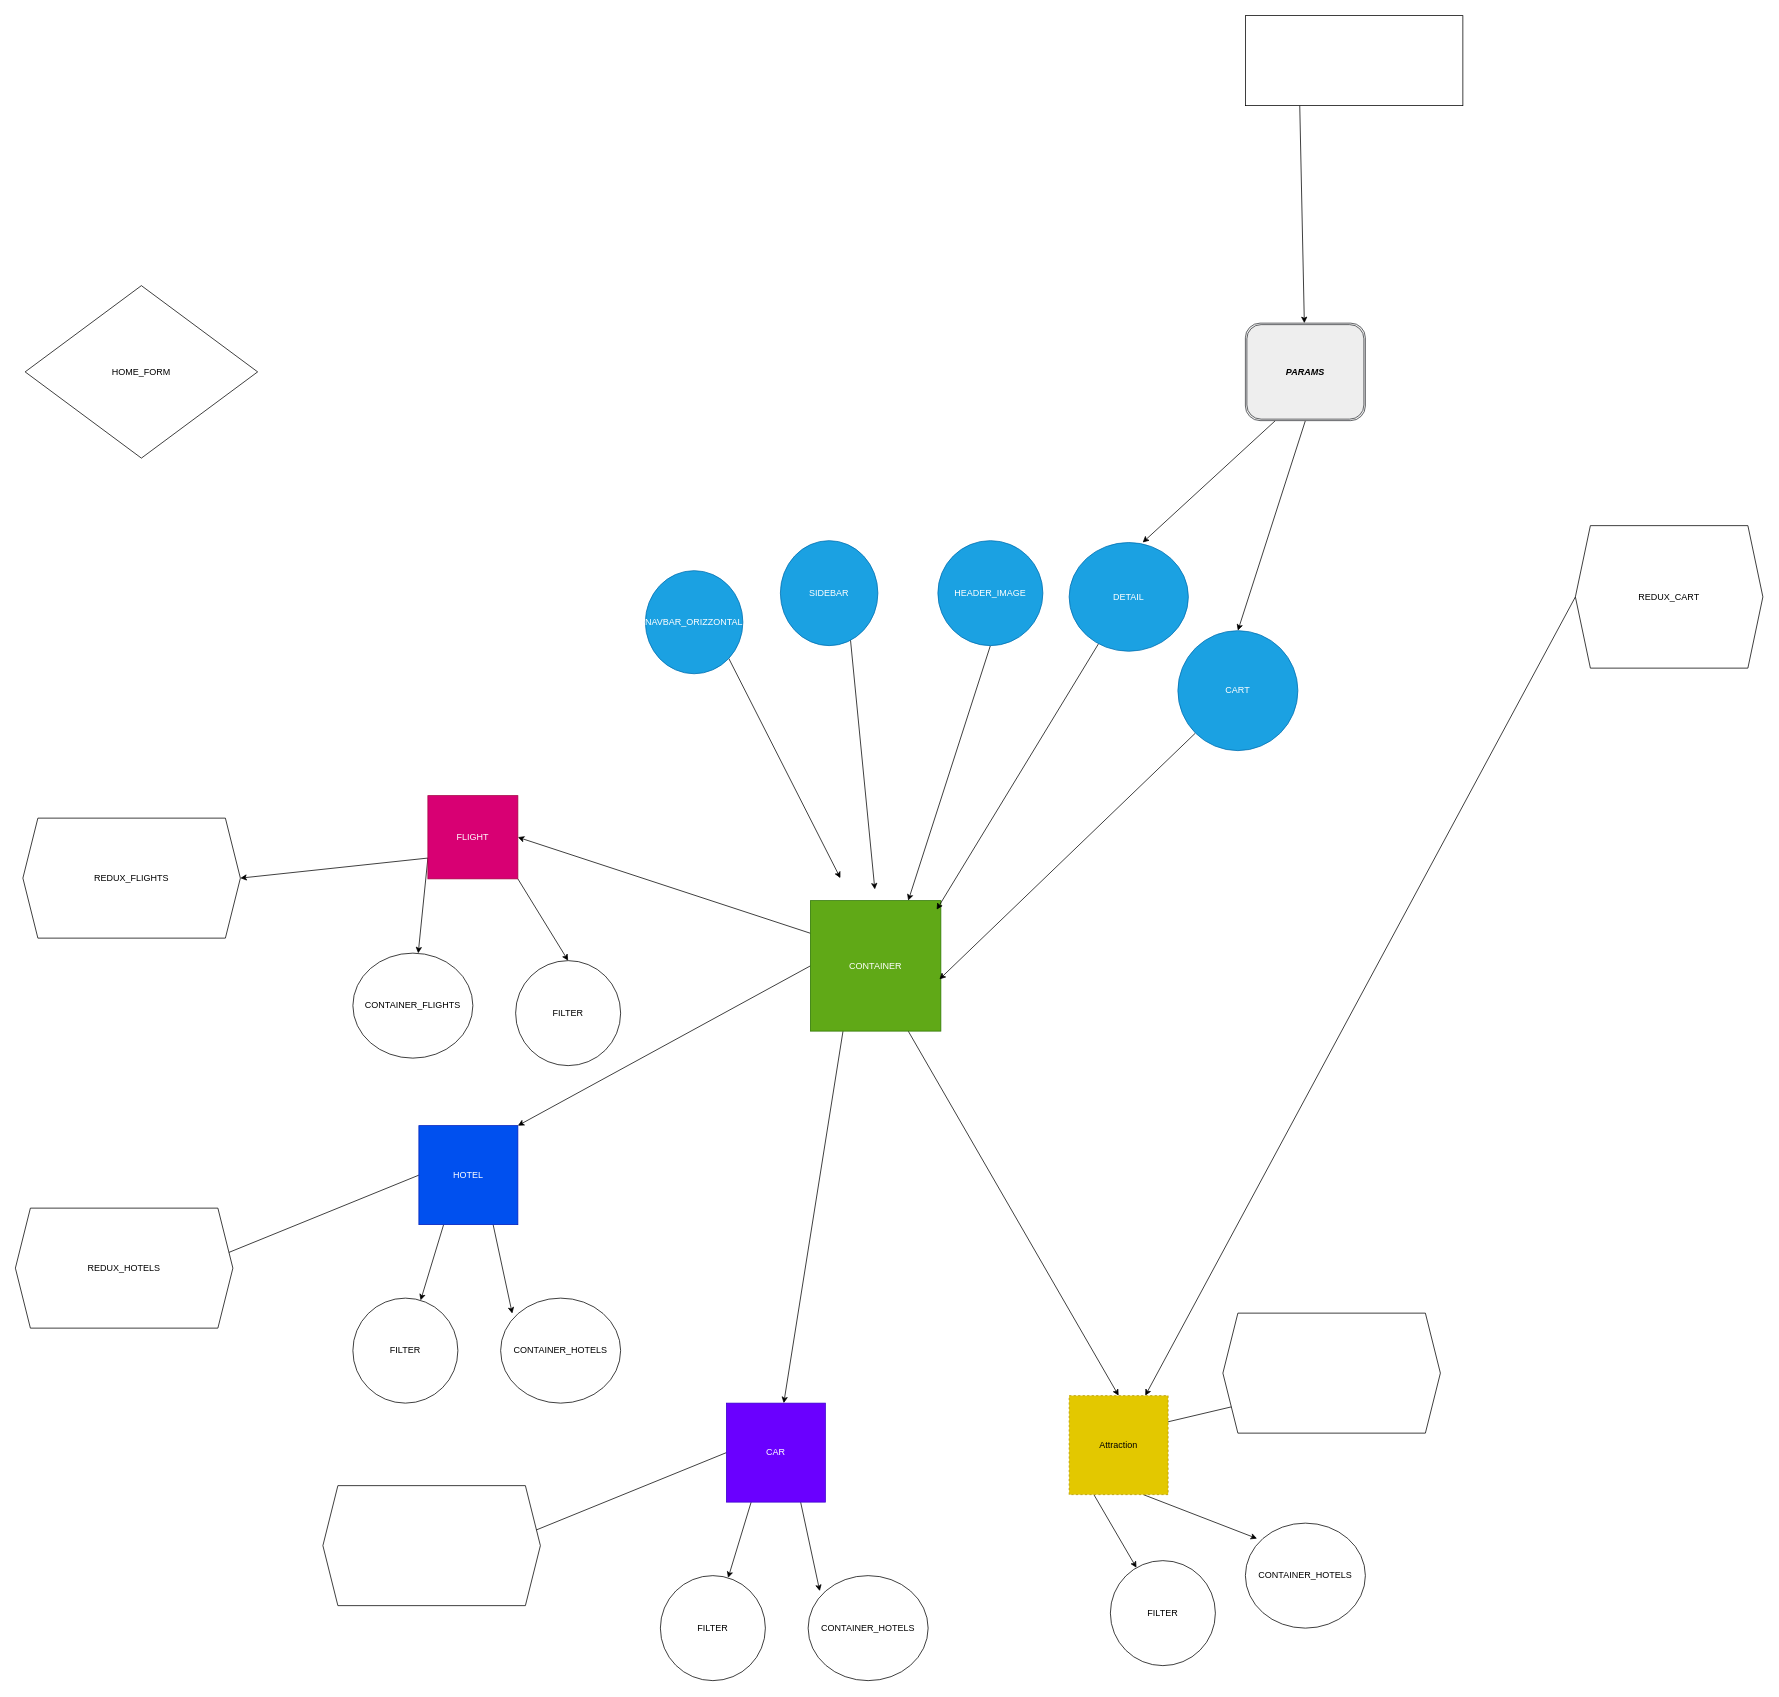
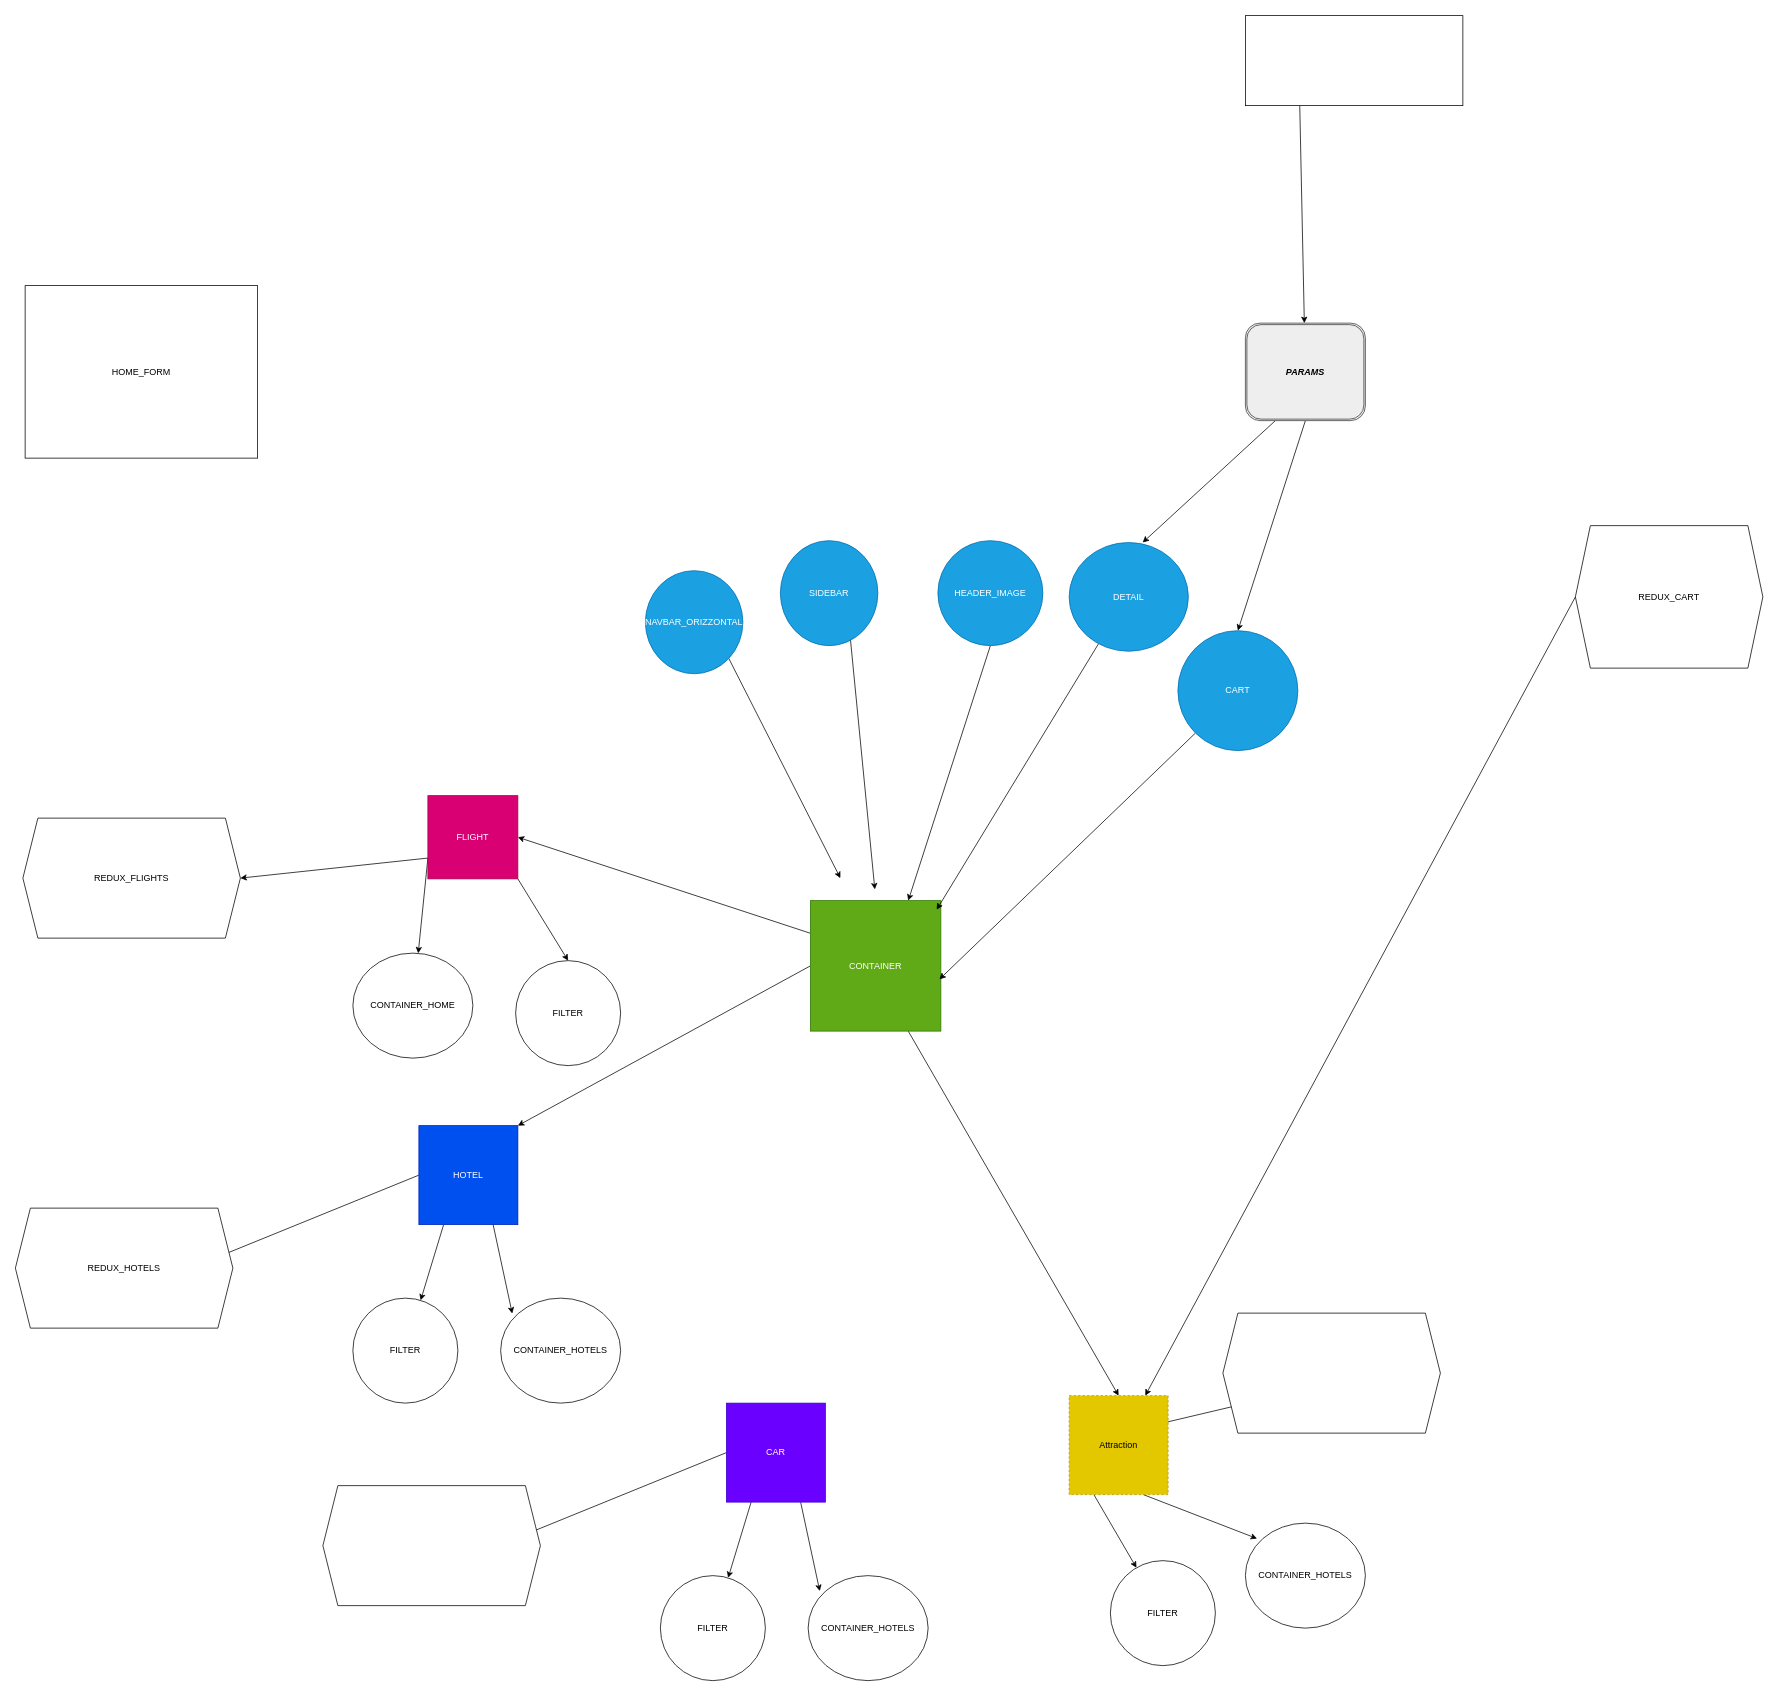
  <mxCell id="0" />
  <mxCell id="1" parent="0" />
  <mxCell id="2" style="edgeStyle=none;html=1;exitX=0.25;exitY=1;exitDx=0;exitDy=0;" edge="1" parent="1" source="5" target="11"><mxGeometry relative="1" as="geometry" /></mxCell>
  <mxCell id="3" style="edgeStyle=none;html=1;exitX=0.75;exitY=1;exitDx=0;exitDy=0;entryX=0.097;entryY=0.147;entryDx=0;entryDy=0;entryPerimeter=0;" edge="1" parent="1" source="5" target="26"><mxGeometry relative="1" as="geometry" /></mxCell>
  <mxCell id="4" style="edgeStyle=none;html=1;exitX=0;exitY=0.5;exitDx=0;exitDy=0;entryX=0.952;entryY=0.391;entryDx=0;entryDy=0;entryPerimeter=0;fontColor=#FFFFFF;" edge="1" parent="1" source="5" target="28"><mxGeometry relative="1" as="geometry" /></mxCell>
  <mxCell id="5" value="HOTEL" style="whiteSpace=wrap;html=1;aspect=fixed;fillColor=#0050ef;fontColor=#ffffff;strokeColor=#001DBC;" vertex="1" parent="1"><mxGeometry x="558" y="1500" width="132" height="132" as="geometry" /></mxCell>
  <mxCell id="6" style="edgeStyle=none;html=1;exitX=0;exitY=0.25;exitDx=0;exitDy=0;entryX=1;entryY=0.5;entryDx=0;entryDy=0;" edge="1" parent="1" source="10" target="17"><mxGeometry relative="1" as="geometry" /></mxCell>
  <mxCell id="7" style="edgeStyle=none;html=1;exitX=0;exitY=0.5;exitDx=0;exitDy=0;entryX=1;entryY=0;entryDx=0;entryDy=0;" edge="1" parent="1" source="10" target="5"><mxGeometry relative="1" as="geometry"><mxPoint x="690" y="1530" as="targetPoint" /></mxGeometry></mxCell>
- <mxCell id="8" style="edgeStyle=none;html=1;exitX=0.25;exitY=1;exitDx=0;exitDy=0;fontColor=#FFFFFF;" edge="1" parent="1" source="10" target="42"><mxGeometry relative="1" as="geometry" /></mxCell>
  <mxCell id="9" style="edgeStyle=none;html=1;exitX=0.75;exitY=1;exitDx=0;exitDy=0;entryX=0.5;entryY=0;entryDx=0;entryDy=0;fontColor=#FFFFFF;" edge="1" parent="1" source="10" target="49"><mxGeometry relative="1" as="geometry" /></mxCell>
  <mxCell id="10" value="CONTAINER" style="whiteSpace=wrap;html=1;aspect=fixed;fillColor=#60a917;fontColor=#ffffff;strokeColor=#2D7600;" vertex="1" parent="1"><mxGeometry x="1080" y="1200" width="174" height="174" as="geometry" /></mxCell>
  <mxCell id="11" value="FILTER" style="ellipse;whiteSpace=wrap;html=1;" vertex="1" parent="1"><mxGeometry x="470" y="1730" width="140" height="140" as="geometry" /></mxCell>
  <mxCell id="12" style="edgeStyle=none;html=1;exitX=0.5;exitY=1;exitDx=0;exitDy=0;entryX=0.75;entryY=0;entryDx=0;entryDy=0;" edge="1" parent="1" source="13" target="10"><mxGeometry relative="1" as="geometry" /></mxCell>
  <mxCell id="13" value="HEADER_IMAGE" style="ellipse;whiteSpace=wrap;html=1;fillColor=#1ba1e2;fontColor=#ffffff;strokeColor=#006EAF;" vertex="1" parent="1"><mxGeometry x="1250" y="720" width="140" height="140" as="geometry" /></mxCell>
  <mxCell id="14" style="edgeStyle=none;html=1;exitX=1;exitY=1;exitDx=0;exitDy=0;entryX=0.5;entryY=0;entryDx=0;entryDy=0;" edge="1" parent="1" source="17" target="24"><mxGeometry relative="1" as="geometry" /></mxCell>
  <mxCell id="15" style="edgeStyle=none;html=1;exitX=0;exitY=0.75;exitDx=0;exitDy=0;" edge="1" parent="1" source="17" target="25"><mxGeometry relative="1" as="geometry" /></mxCell>
  <mxCell id="16" style="edgeStyle=none;html=1;exitX=0;exitY=0.75;exitDx=0;exitDy=0;entryX=1;entryY=0.5;entryDx=0;entryDy=0;fontColor=#FFFFFF;" edge="1" parent="1" source="17" target="27"><mxGeometry relative="1" as="geometry" /></mxCell>
  <mxCell id="17" value="FLIGHT" style="whiteSpace=wrap;html=1;fillColor=#d80073;fontColor=#ffffff;strokeColor=#A50040;" vertex="1" parent="1"><mxGeometry x="570" y="1060" width="120" height="111" as="geometry" /></mxCell>
  <mxCell id="18" style="edgeStyle=none;html=1;exitX=0.719;exitY=0.944;exitDx=0;exitDy=0;entryX=0.494;entryY=-0.086;entryDx=0;entryDy=0;exitPerimeter=0;entryPerimeter=0;" edge="1" parent="1" source="19" target="10"><mxGeometry relative="1" as="geometry" /></mxCell>
  <mxCell id="19" value="SIDEBAR" style="ellipse;whiteSpace=wrap;html=1;fillColor=#1ba1e2;fontColor=#ffffff;strokeColor=#006EAF;" vertex="1" parent="1"><mxGeometry x="1040" y="720" width="130" height="140" as="geometry" /></mxCell>
  <mxCell id="20" style="edgeStyle=none;html=1;exitX=1;exitY=1;exitDx=0;exitDy=0;" edge="1" parent="1" source="21"><mxGeometry relative="1" as="geometry"><mxPoint x="1120" y="1170" as="targetPoint" /></mxGeometry></mxCell>
  <mxCell id="21" value="NAVBAR_ORIZZONTAL" style="ellipse;whiteSpace=wrap;html=1;fillColor=#1ba1e2;fontColor=#ffffff;strokeColor=#006EAF;" vertex="1" parent="1"><mxGeometry x="860" y="760" width="130" height="137.5" as="geometry" /></mxCell>
  <mxCell id="22" style="edgeStyle=none;html=1;exitX=0.932;exitY=0.754;exitDx=0;exitDy=0;entryX=0.968;entryY=0.069;entryDx=0;entryDy=0;entryPerimeter=0;exitPerimeter=0;" edge="1" parent="1" source="23" target="10"><mxGeometry relative="1" as="geometry"><Array as="points" /></mxGeometry></mxCell>
  <mxCell id="23" value="DETAIL" style="ellipse;whiteSpace=wrap;html=1;fillColor=#1ba1e2;fontColor=#ffffff;strokeColor=#006EAF;direction=south;" vertex="1" parent="1"><mxGeometry x="1425" y="722.5" width="159" height="145" as="geometry" /></mxCell>
  <mxCell id="24" value="FILTER" style="ellipse;whiteSpace=wrap;html=1;" vertex="1" parent="1"><mxGeometry x="687" y="1280" width="140" height="140" as="geometry" /></mxCell>
- <mxCell id="25" value="CONTAINER_FLIGHTS" style="ellipse;whiteSpace=wrap;html=1;" vertex="1" parent="1"><mxGeometry x="470" y="1270" width="160" height="140" as="geometry" /></mxCell>
+ <mxCell id="25" value="CONTAINER_HOME" style="ellipse;whiteSpace=wrap;html=1;" vertex="1" parent="1"><mxGeometry x="470" y="1270" width="160" height="140" as="geometry" /></mxCell>
  <mxCell id="26" value="CONTAINER_HOTELS" style="ellipse;whiteSpace=wrap;html=1;" vertex="1" parent="1"><mxGeometry x="667" y="1730" width="160" height="140" as="geometry" /></mxCell>
  <mxCell id="27" value="REDUX_FLIGHTS" style="shape=hexagon;perimeter=hexagonPerimeter2;whiteSpace=wrap;html=1;fixedSize=1;" vertex="1" parent="1"><mxGeometry x="30" y="1090" width="290" height="160" as="geometry" /></mxCell>
  <mxCell id="28" value="REDUX_HOTELS" style="shape=hexagon;perimeter=hexagonPerimeter2;whiteSpace=wrap;html=1;fixedSize=1;" vertex="1" parent="1"><mxGeometry x="20" y="1610" width="290" height="160" as="geometry" /></mxCell>
  <mxCell id="29" style="edgeStyle=none;html=1;exitX=0;exitY=0.5;exitDx=0;exitDy=0;fontColor=#FFFFFF;" edge="1" parent="1" source="30" target="49"><mxGeometry relative="1" as="geometry" /></mxCell>
  <mxCell id="30" value="REDUX_CART" style="shape=hexagon;perimeter=hexagonPerimeter2;whiteSpace=wrap;html=1;fixedSize=1;" vertex="1" parent="1"><mxGeometry x="2100" y="700" width="250" height="190" as="geometry" /></mxCell>
- <mxCell id="31" value="HOME_FORM" style="rhombus;whiteSpace=wrap;html=1;" vertex="1" parent="1"><mxGeometry x="33" y="380" width="310" height="230" as="geometry" /></mxCell>
+ <mxCell id="31" value="HOME_FORM" style="whiteSpace=wrap;html=1;" vertex="1" parent="1"><mxGeometry x="33" y="380" width="310" height="230" as="geometry" /></mxCell>
  <mxCell id="32" style="edgeStyle=none;html=1;exitX=0.25;exitY=1;exitDx=0;exitDy=0;entryX=0;entryY=0.383;entryDx=0;entryDy=0;fontColor=#000000;entryPerimeter=0;" edge="1" parent="1" source="34" target="23"><mxGeometry relative="1" as="geometry" /></mxCell>
  <mxCell id="33" style="edgeStyle=none;html=1;exitX=0.5;exitY=1;exitDx=0;exitDy=0;entryX=0.5;entryY=0;entryDx=0;entryDy=0;fontColor=#FFFFFF;" edge="1" parent="1" source="34" target="36"><mxGeometry relative="1" as="geometry" /></mxCell>
  <mxCell id="34" value="&lt;font color=&quot;#000000&quot;&gt;&lt;b&gt;&lt;i&gt;PARAMS&lt;/i&gt;&lt;/b&gt;&lt;/font&gt;" style="shape=ext;double=1;rounded=1;whiteSpace=wrap;html=1;fillColor=#eeeeee;strokeColor=#36393d;" vertex="1" parent="1"><mxGeometry x="1660" y="430" width="160" height="130" as="geometry" /></mxCell>
  <mxCell id="35" style="edgeStyle=none;html=1;exitX=0;exitY=1;exitDx=0;exitDy=0;entryX=0.989;entryY=0.603;entryDx=0;entryDy=0;entryPerimeter=0;fontColor=#FFFFFF;" edge="1" parent="1" source="36" target="10"><mxGeometry relative="1" as="geometry" /></mxCell>
  <mxCell id="36" value="&lt;font style=&quot;&quot; color=&quot;#ffffff&quot;&gt;CART&lt;/font&gt;" style="ellipse;whiteSpace=wrap;html=1;fontColor=#ffffff;fillColor=#1ba1e2;strokeColor=#006EAF;" vertex="1" parent="1"><mxGeometry x="1570" y="840" width="160" height="160" as="geometry" /></mxCell>
  <mxCell id="37" style="edgeStyle=none;html=1;exitX=0.25;exitY=1;exitDx=0;exitDy=0;fontColor=#FFFFFF;" edge="1" parent="1" source="38" target="34"><mxGeometry relative="1" as="geometry" /></mxCell>
  <mxCell id="38" value="&lt;div style=&quot;&quot;&gt;Contiene i parametri per i voli e hotel (al momento)per le ricerhe API.Al momento nel context c'è il suo stato &quot;params&quot; che vengono salvati anche nel localStorage.&lt;/div&gt;&lt;div style=&quot;&quot;&gt;&lt;br&gt;&lt;/div&gt;&lt;div style=&quot;&quot;&gt;&lt;br&gt;&lt;/div&gt;" style="whiteSpace=wrap;html=1;labelBackgroundColor=none;fontColor=#FFFFFF;align=left;" vertex="1" parent="1"><mxGeometry x="1660" y="20" width="290" height="120" as="geometry" /></mxCell>
  <mxCell id="39" style="edgeStyle=none;html=1;exitX=0.25;exitY=1;exitDx=0;exitDy=0;" edge="1" parent="1" source="42" target="43"><mxGeometry relative="1" as="geometry" /></mxCell>
  <mxCell id="40" style="edgeStyle=none;html=1;exitX=0.75;exitY=1;exitDx=0;exitDy=0;entryX=0.097;entryY=0.147;entryDx=0;entryDy=0;entryPerimeter=0;" edge="1" parent="1" source="42" target="44"><mxGeometry relative="1" as="geometry" /></mxCell>
  <mxCell id="41" style="edgeStyle=none;html=1;exitX=0;exitY=0.5;exitDx=0;exitDy=0;entryX=0.952;entryY=0.391;entryDx=0;entryDy=0;entryPerimeter=0;fontColor=#FFFFFF;" edge="1" parent="1" source="42" target="45"><mxGeometry relative="1" as="geometry" /></mxCell>
  <mxCell id="42" value="CAR" style="whiteSpace=wrap;html=1;aspect=fixed;fillColor=#6a00ff;fontColor=#ffffff;strokeColor=#3700CC;" vertex="1" parent="1"><mxGeometry x="968" y="1870" width="132" height="132" as="geometry" /></mxCell>
  <mxCell id="43" value="FILTER" style="ellipse;whiteSpace=wrap;html=1;" vertex="1" parent="1"><mxGeometry x="880" y="2100" width="140" height="140" as="geometry" /></mxCell>
  <mxCell id="44" value="CONTAINER_HOTELS" style="ellipse;whiteSpace=wrap;html=1;" vertex="1" parent="1"><mxGeometry x="1077" y="2100" width="160" height="140" as="geometry" /></mxCell>
  <mxCell id="45" value="" style="shape=hexagon;perimeter=hexagonPerimeter2;whiteSpace=wrap;html=1;fixedSize=1;" vertex="1" parent="1"><mxGeometry x="430" y="1980" width="290" height="160" as="geometry" /></mxCell>
  <mxCell id="46" style="edgeStyle=none;html=1;exitX=0.25;exitY=1;exitDx=0;exitDy=0;" edge="1" parent="1" source="49" target="50"><mxGeometry relative="1" as="geometry" /></mxCell>
  <mxCell id="47" style="edgeStyle=none;html=1;exitX=0.75;exitY=1;exitDx=0;exitDy=0;entryX=0.097;entryY=0.147;entryDx=0;entryDy=0;entryPerimeter=0;" edge="1" parent="1" source="49" target="51"><mxGeometry relative="1" as="geometry" /></mxCell>
  <mxCell id="48" style="edgeStyle=none;html=1;exitX=0;exitY=0.5;exitDx=0;exitDy=0;entryX=0.952;entryY=0.391;entryDx=0;entryDy=0;entryPerimeter=0;fontColor=#FFFFFF;" edge="1" parent="1" source="49" target="52"><mxGeometry relative="1" as="geometry" /></mxCell>
  <mxCell id="49" value="Attraction" style="whiteSpace=wrap;html=1;aspect=fixed;fillColor=#e3c800;fontColor=#000000;strokeColor=#B09500;dashed=1;" vertex="1" parent="1"><mxGeometry x="1425" y="1860" width="132" height="132" as="geometry" /></mxCell>
  <mxCell id="50" value="FILTER" style="ellipse;whiteSpace=wrap;html=1;" vertex="1" parent="1"><mxGeometry x="1480" y="2080" width="140" height="140" as="geometry" /></mxCell>
  <mxCell id="51" value="CONTAINER_HOTELS" style="ellipse;whiteSpace=wrap;html=1;" vertex="1" parent="1"><mxGeometry x="1660" y="2030" width="160" height="140" as="geometry" /></mxCell>
  <mxCell id="52" value="" style="shape=hexagon;perimeter=hexagonPerimeter2;whiteSpace=wrap;html=1;fixedSize=1;" vertex="1" parent="1"><mxGeometry x="1630" y="1750" width="290" height="160" as="geometry" /></mxCell>
